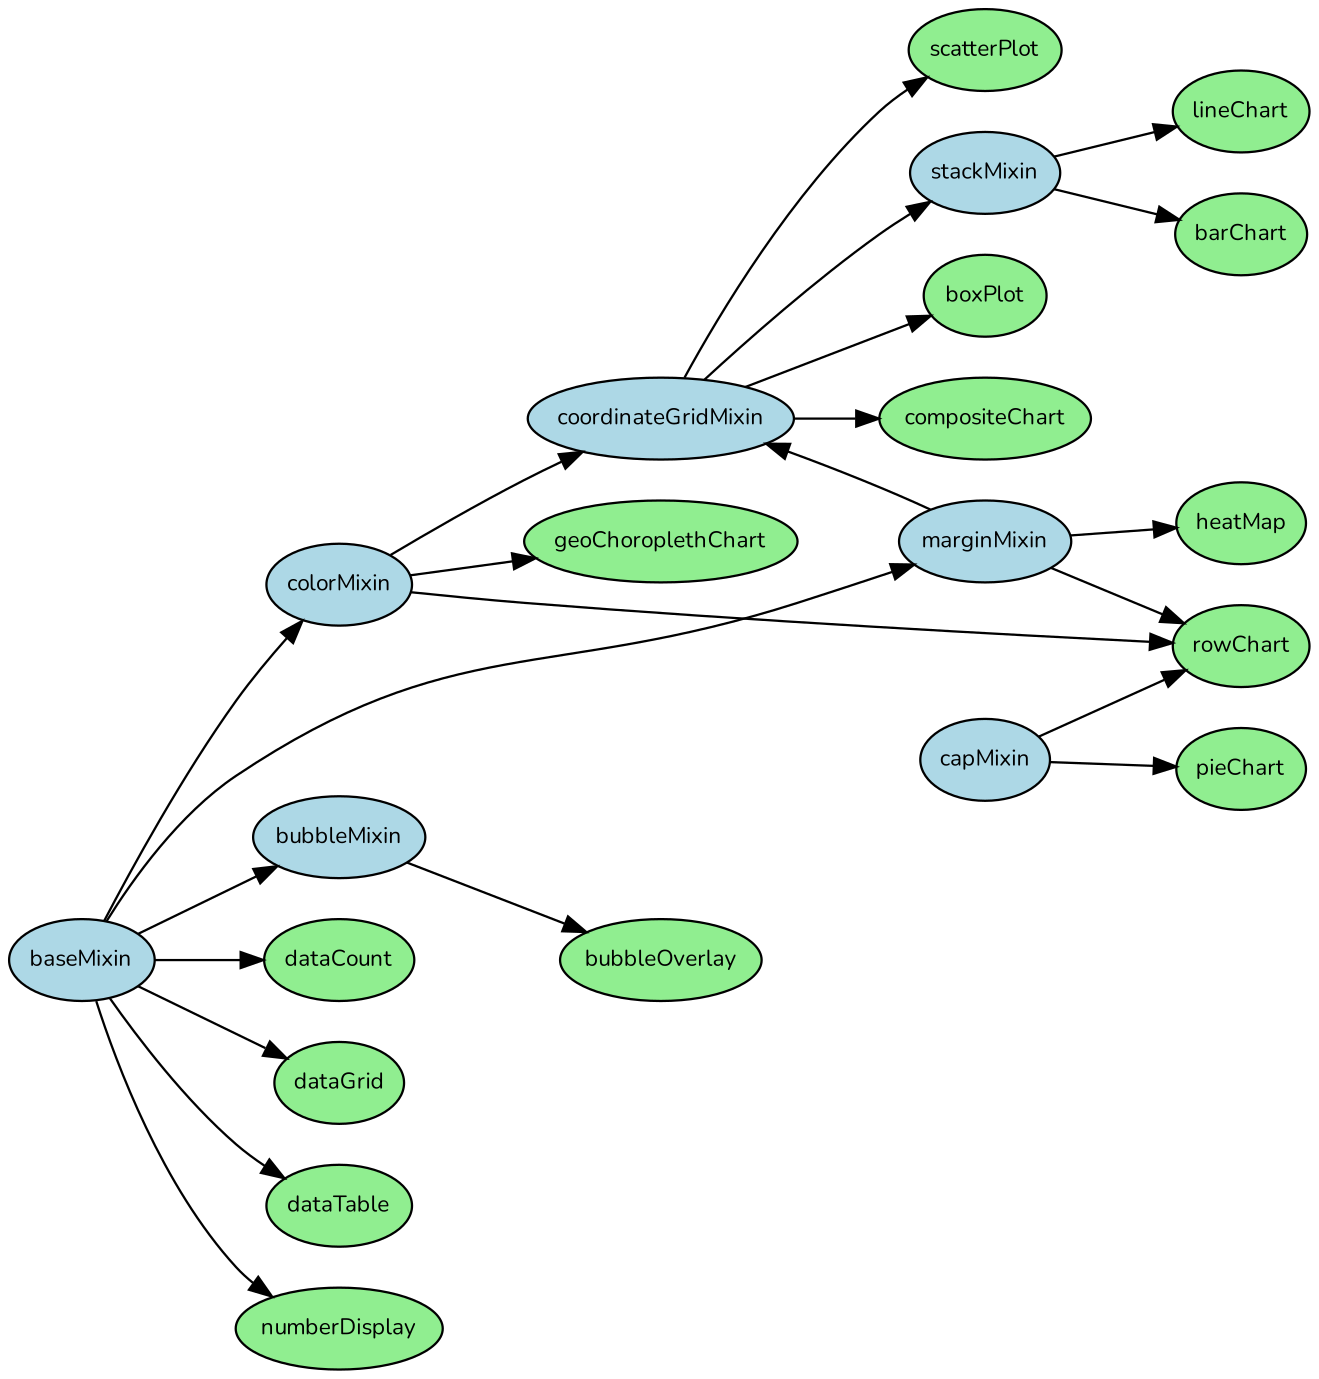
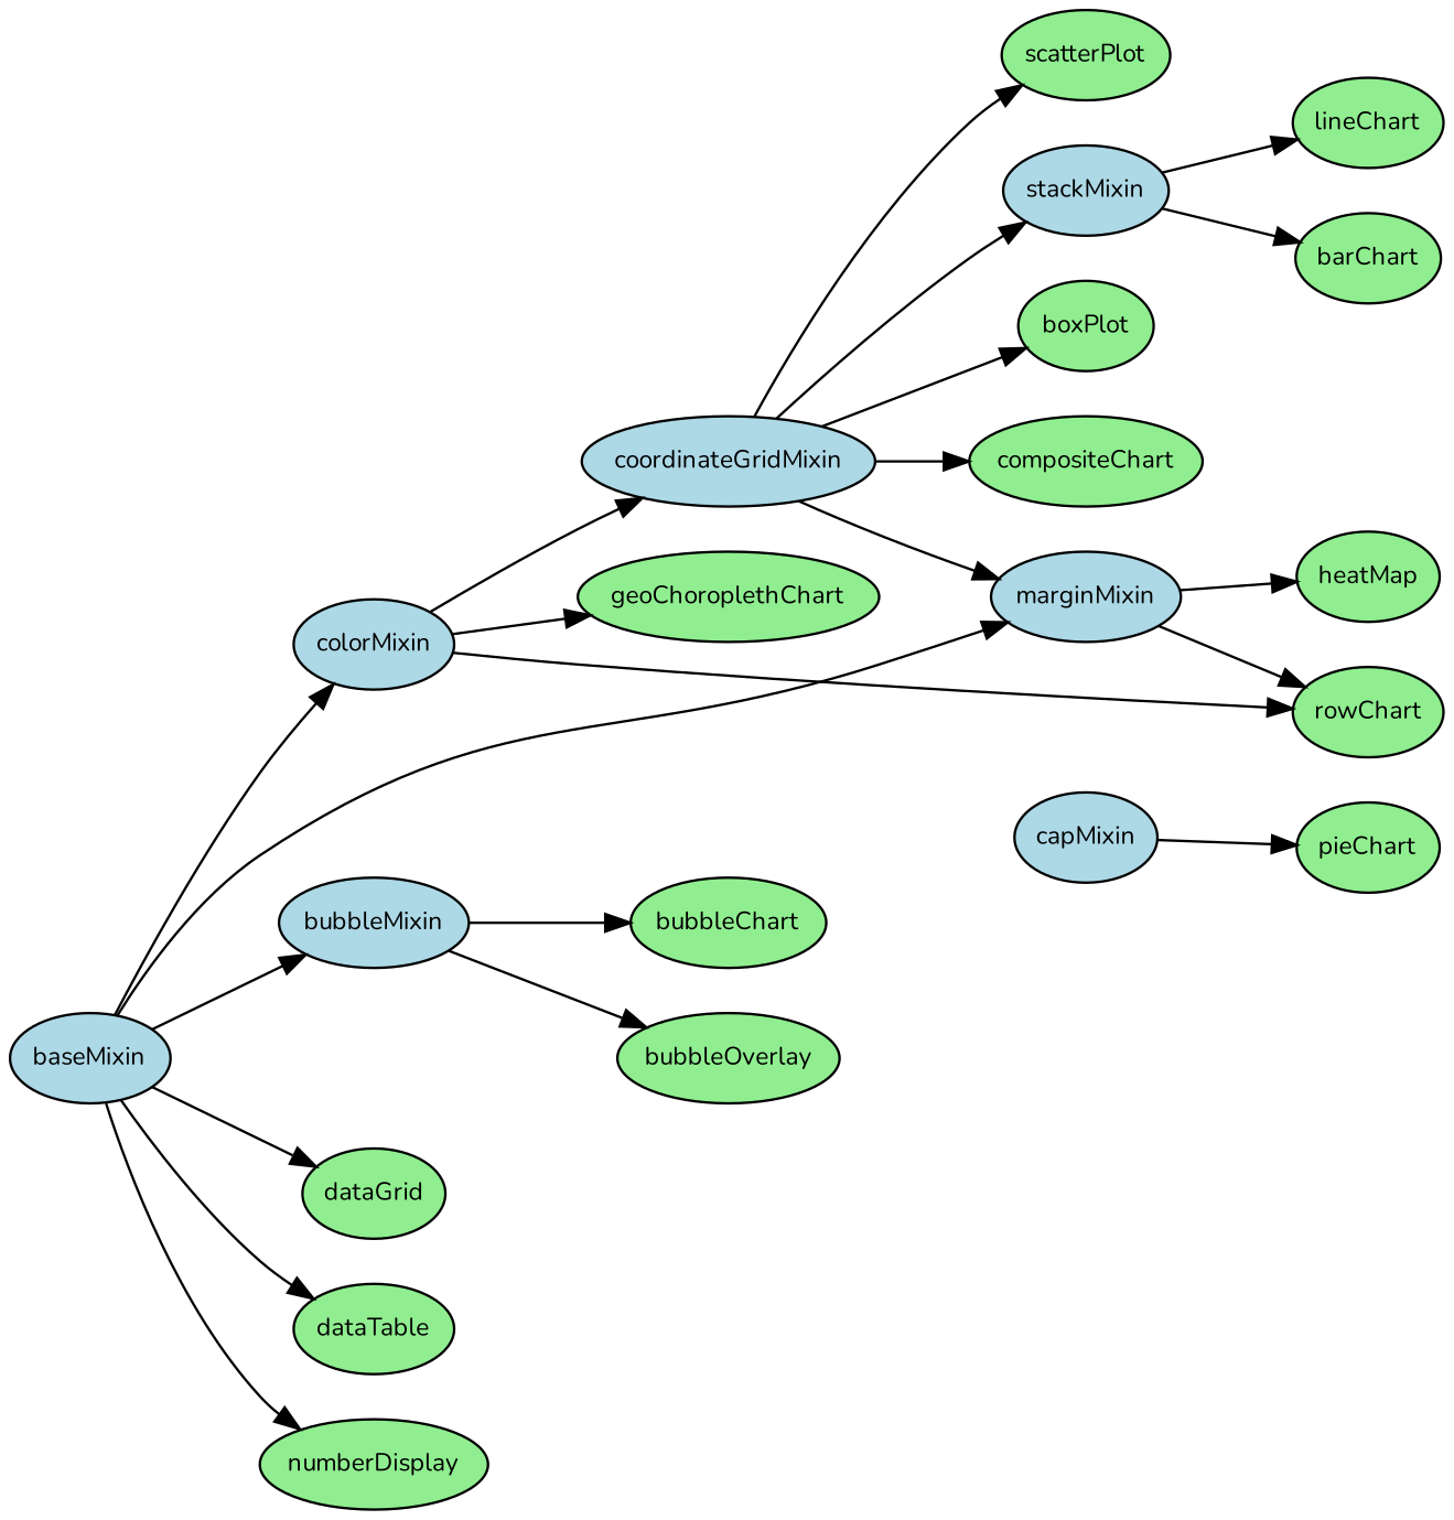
  digraph {
    fontname=Nunito
    rankdir=LR
    ranksep=0.5
    node [fillcolor=lightgreen fontname=Nunito fontsize=10 margin="0.05,0.05" style=filled]
    edge [fontname=Nunito]
    baseMixin [fillcolor=lightblue]
    colorMixin [fillcolor=lightblue]
    marginMixin [fillcolor=lightblue]
    bubbleMixin [fillcolor=lightblue]
    coordinateGridMixin [fillcolor=lightblue]
    stackMixin [fillcolor=lightblue]
    capMixin [fillcolor=lightblue]
-   dataCount
    dataGrid
    dataTable
    numberDisplay
    geoChoroplethChart
    rowChart
    heatMap
+   bubbleChart
    bubbleOverlay
    boxPlot
    compositeChart
    scatterPlot
    barChart
    lineChart
    pieChart
    subgraph sub_1 {
      baseMixin
      colorMixin
      marginMixin
      bubbleMixin
      coordinateGridMixin
      stackMixin
      capMixin
    }
    baseMixin -> colorMixin
    baseMixin -> marginMixin
    baseMixin -> bubbleMixin
-   baseMixin -> dataCount
    baseMixin -> dataGrid
    baseMixin -> dataTable
    baseMixin -> numberDisplay
    colorMixin -> coordinateGridMixin
    colorMixin -> geoChoroplethChart
    colorMixin -> rowChart
-   marginMixin -> coordinateGridMixin
+   coordinateGridMixin -> marginMixin
    marginMixin -> rowChart
    marginMixin -> heatMap
+   bubbleMixin -> bubbleChart
    bubbleMixin -> bubbleOverlay
    coordinateGridMixin -> stackMixin
    coordinateGridMixin -> boxPlot
    coordinateGridMixin -> compositeChart
    coordinateGridMixin -> scatterPlot
    stackMixin -> barChart
    stackMixin -> lineChart
-   capMixin -> rowChart
    capMixin -> pieChart
  }
